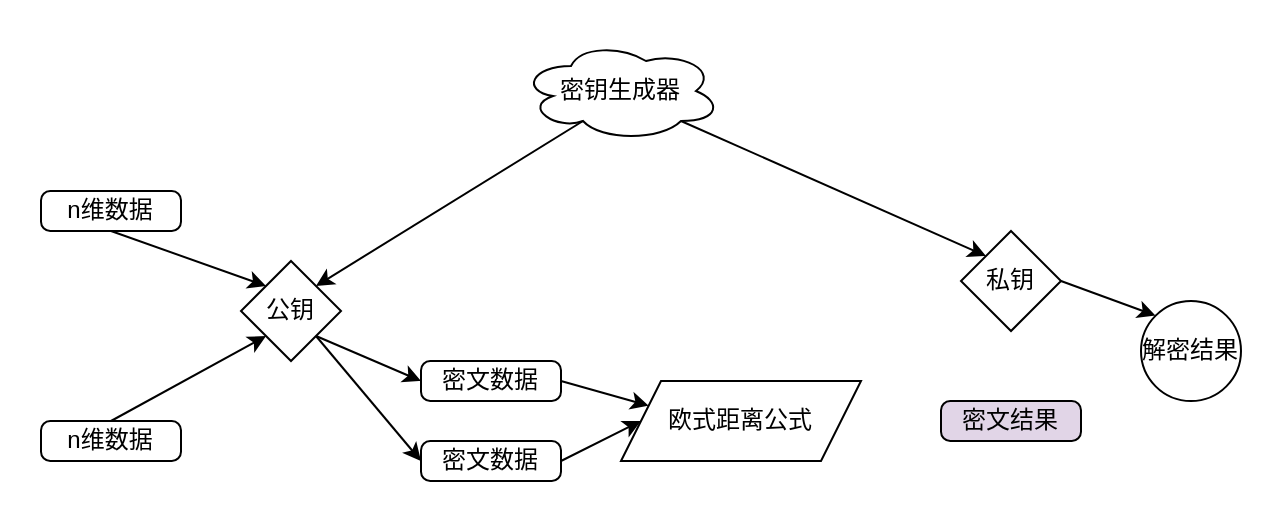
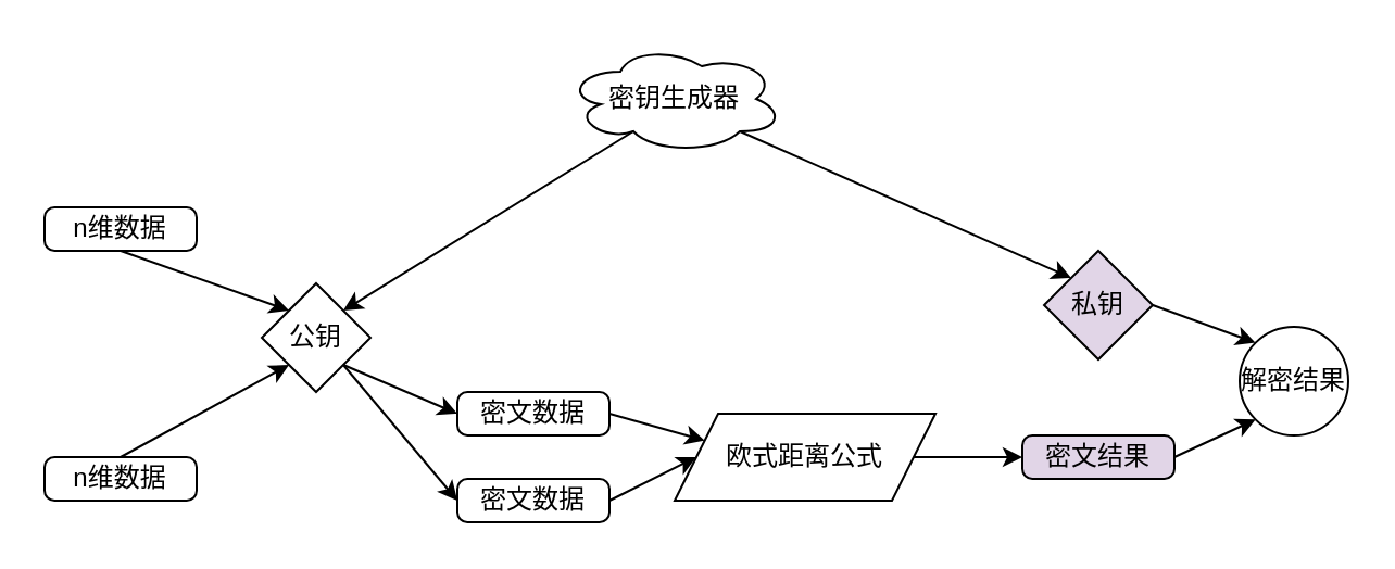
  <mxCell id="0" />
  <mxCell id="1" parent="0" />
  <mxCell id="2" value="n维数据" style="rounded=1;whiteSpace=wrap;html=1;arcSize=23;" vertex="1" parent="1"><mxGeometry x="20" y="95" width="70" height="20" as="geometry" /></mxCell>
  <mxCell id="3" value="密钥生成器" style="ellipse;shape=cloud;whiteSpace=wrap;html=1;" vertex="1" parent="1"><mxGeometry x="260" y="20" width="100" height="50" as="geometry" /></mxCell>
  <mxCell id="4" value="" style="endArrow=classic;html=1;exitX=0.8;exitY=0.8;exitDx=0;exitDy=0;exitPerimeter=0;entryX=0;entryY=0;entryDx=0;entryDy=0;" edge="1" parent="1" source="3" target="5"><mxGeometry width="50" height="50" relative="1" as="geometry"><mxPoint x="320" y="170" as="sourcePoint" /><mxPoint x="330" y="100" as="targetPoint" /></mxGeometry></mxCell>
- <mxCell id="5" value="私钥" style="rhombus;whiteSpace=wrap;html=1;" vertex="1" parent="1"><mxGeometry x="480" y="115" width="50" height="50" as="geometry" /></mxCell>
+ <mxCell id="5" value="私钥" style="rhombus;whiteSpace=wrap;html=1;fillColor=#e1d5e7;" vertex="1" parent="1"><mxGeometry x="480" y="115" width="50" height="50" as="geometry" /></mxCell>
  <mxCell id="6" value="" style="endArrow=classic;html=1;exitX=0.31;exitY=0.8;exitDx=0;exitDy=0;exitPerimeter=0;entryX=1;entryY=0;entryDx=0;entryDy=0;" edge="1" parent="1" source="3" target="7"><mxGeometry width="50" height="50" relative="1" as="geometry"><mxPoint x="270" y="120" as="sourcePoint" /><mxPoint x="230" y="100" as="targetPoint" /></mxGeometry></mxCell>
  <mxCell id="7" value="公钥" style="rhombus;whiteSpace=wrap;html=1;" vertex="1" parent="1"><mxGeometry x="120" y="130" width="50" height="50" as="geometry" /></mxCell>
  <mxCell id="8" value="n维数据" style="rounded=1;whiteSpace=wrap;html=1;arcSize=23;" vertex="1" parent="1"><mxGeometry x="20" y="210" width="70" height="20" as="geometry" /></mxCell>
  <mxCell id="9" value="欧式距离公式" style="shape=parallelogram;perimeter=parallelogramPerimeter;whiteSpace=wrap;html=1;fixedSize=1;" vertex="1" parent="1"><mxGeometry x="310" y="190" width="120" height="40" as="geometry" /></mxCell>
  <mxCell id="10" value="" style="endArrow=classic;html=1;exitX=0.5;exitY=1;exitDx=0;exitDy=0;entryX=0;entryY=0;entryDx=0;entryDy=0;" edge="1" parent="1" source="2" target="7"><mxGeometry width="50" height="50" relative="1" as="geometry"><mxPoint x="260" y="330" as="sourcePoint" /><mxPoint x="310" y="280" as="targetPoint" /></mxGeometry></mxCell>
  <mxCell id="11" value="" style="endArrow=classic;html=1;exitX=0.5;exitY=0;exitDx=0;exitDy=0;entryX=0;entryY=1;entryDx=0;entryDy=0;" edge="1" parent="1" source="8" target="7"><mxGeometry width="50" height="50" relative="1" as="geometry"><mxPoint x="260" y="330" as="sourcePoint" /><mxPoint x="160" y="190" as="targetPoint" /></mxGeometry></mxCell>
  <mxCell id="12" value="" style="endArrow=classic;html=1;exitX=1;exitY=1;exitDx=0;exitDy=0;entryX=0;entryY=0.5;entryDx=0;entryDy=0;" edge="1" parent="1" source="7" target="15"><mxGeometry width="50" height="50" relative="1" as="geometry"><mxPoint x="260" y="330" as="sourcePoint" /><mxPoint x="310" y="280" as="targetPoint" /></mxGeometry></mxCell>
  <mxCell id="13" value="" style="endArrow=classic;html=1;exitX=1;exitY=1;exitDx=0;exitDy=0;entryX=0;entryY=0.5;entryDx=0;entryDy=0;" edge="1" parent="1" source="7" target="16"><mxGeometry width="50" height="50" relative="1" as="geometry"><mxPoint x="260" y="330" as="sourcePoint" /><mxPoint x="310" y="280" as="targetPoint" /></mxGeometry></mxCell>
  <mxCell id="14" value="密文结果" style="rounded=1;whiteSpace=wrap;html=1;arcSize=23;fillColor=#e1d5e7;" vertex="1" parent="1"><mxGeometry x="470" y="200" width="70" height="20" as="geometry" /></mxCell>
  <mxCell id="15" value="密文数据" style="rounded=1;whiteSpace=wrap;html=1;arcSize=23;" vertex="1" parent="1"><mxGeometry x="210" y="220" width="70" height="20" as="geometry" /></mxCell>
  <mxCell id="16" value="密文数据" style="rounded=1;whiteSpace=wrap;html=1;arcSize=23;" vertex="1" parent="1"><mxGeometry x="210" y="180" width="70" height="20" as="geometry" /></mxCell>
  <mxCell id="17" value="" style="endArrow=classic;html=1;exitX=1;exitY=0.5;exitDx=0;exitDy=0;entryX=0;entryY=0.5;entryDx=0;entryDy=0;" edge="1" parent="1" source="15" target="9"><mxGeometry width="50" height="50" relative="1" as="geometry"><mxPoint x="260" y="330" as="sourcePoint" /><mxPoint x="310" y="280" as="targetPoint" /></mxGeometry></mxCell>
  <mxCell id="18" value="" style="endArrow=classic;html=1;entryX=0;entryY=0.25;entryDx=0;entryDy=0;" edge="1" parent="1" target="9"><mxGeometry width="50" height="50" relative="1" as="geometry"><mxPoint x="280" y="190" as="sourcePoint" /><mxPoint x="310" y="280" as="targetPoint" /></mxGeometry></mxCell>
+ <mxCell id="19" value="" style="endArrow=classic;html=1;exitX=1;exitY=0.5;exitDx=0;exitDy=0;entryX=0;entryY=0.5;entryDx=0;entryDy=0;" edge="1" parent="1" source="9" target="14"><mxGeometry width="50" height="50" relative="1" as="geometry"><mxPoint x="260" y="330" as="sourcePoint" /><mxPoint x="310" y="280" as="targetPoint" /></mxGeometry></mxCell>
+ <mxCell id="20" value="" style="endArrow=classic;html=1;exitX=1;exitY=0.5;exitDx=0;exitDy=0;entryX=0;entryY=1;entryDx=0;entryDy=0;" edge="1" parent="1" source="14" target="22"><mxGeometry width="50" height="50" relative="1" as="geometry"><mxPoint x="270" y="330" as="sourcePoint" /><mxPoint x="570" y="190" as="targetPoint" /></mxGeometry></mxCell>
  <mxCell id="21" value="" style="endArrow=classic;html=1;exitX=1;exitY=0.5;exitDx=0;exitDy=0;entryX=0;entryY=0;entryDx=0;entryDy=0;" edge="1" parent="1" source="5" target="22"><mxGeometry width="50" height="50" relative="1" as="geometry"><mxPoint x="540" y="160" as="sourcePoint" /><mxPoint x="560" y="170" as="targetPoint" /></mxGeometry></mxCell>
  <mxCell id="22" value="解密结果" style="ellipse;whiteSpace=wrap;html=1;" vertex="1" parent="1"><mxGeometry x="570" y="150" width="50" height="50" as="geometry" /></mxCell>
